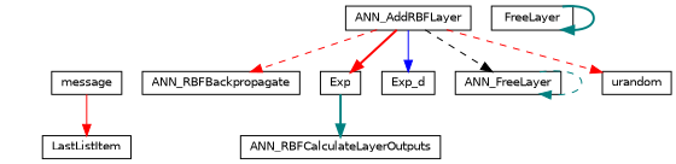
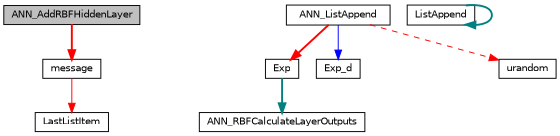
  digraph {
    rankdir=TB
    node [color=black fillcolor=white fontname=Helvetica fontsize=10 shape=record style=filled]
    edge [color=red fontname=Helvetica fontsize=10 labelfontname=Helvetica labelfontsize=10 style=bold]
+   n1 [fillcolor=grey75 fontcolor=black height=0.2 label=ANN_AddRBFHiddenLayer width=0.4]
    n2 [height=0.2 label=message width=0.4]
    n3 [height=0.2 label=LastListItem width=0.4]
-   n4 [height=0.2 label=ANN_AddRBFLayer width=0.4]
-   n5 [height=0.2 label=ANN_RBFBackpropagate width=0.4]
+   n4 [height=0.2 label=ANN_ListAppend width=0.4]
    n6 [height=0.2 label=Exp width=0.4]
    n7 [height=0.2 label=Exp_d width=0.4]
-   n8 [height=0.2 label=ANN_FreeLayer width=0.4]
    n9 [height=0.2 label=urandom width=0.4]
    n10 [height=0.2 label=ANN_RBFCalculateLayerOutputs width=0.4]
-   n11 [height=0.2 label=FreeLayer width=0.4]
+   n11 [height=0.2 label=ListAppend width=0.4]
+   n1 -> n2
    n2 -> n3 [style=solid]
-   n4 -> n5 [style=dashed]
    n4 -> n6
    n4 -> n7 [color=blue style=solid]
-   n4 -> n8 [color=black style=dashed]
    n4 -> n9 [style=dashed]
    n6 -> n10 [color=teal]
-   n8 -> n8 [color=teal style=dashed]
    n11 -> n11 [color=teal]
  }
